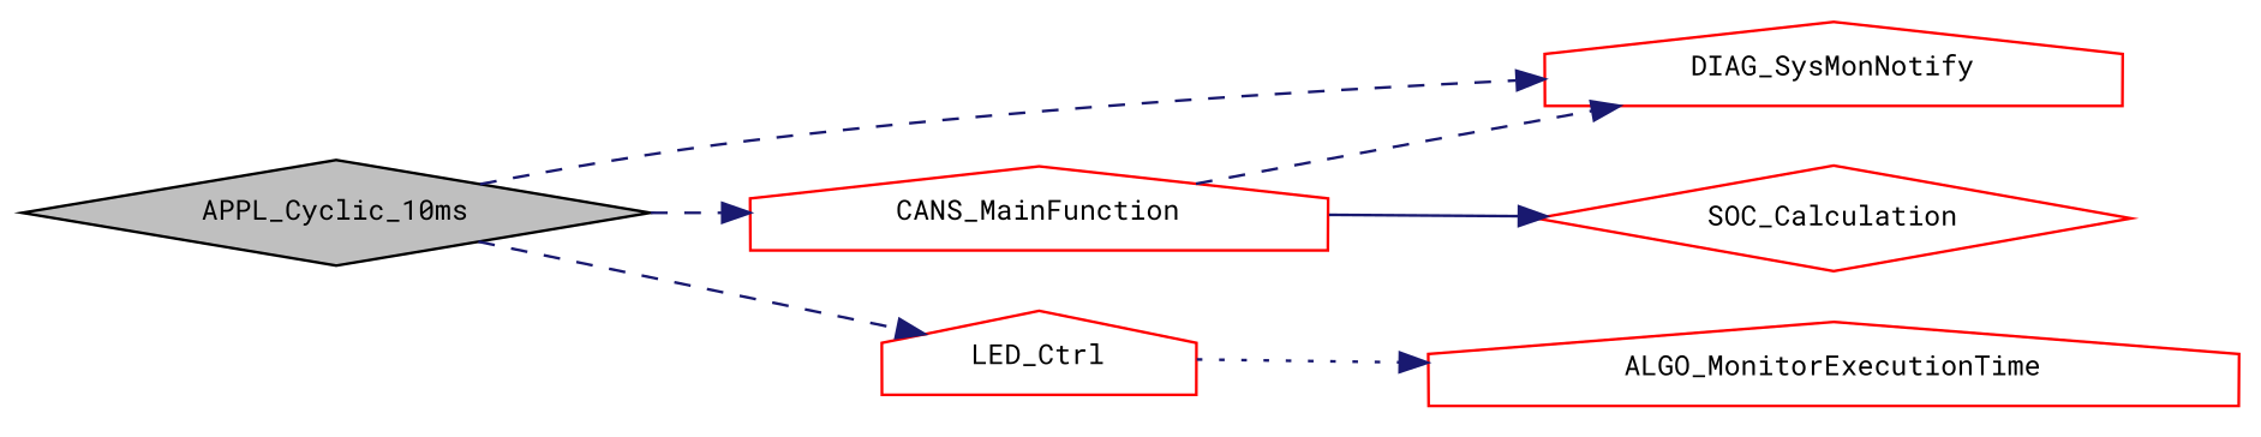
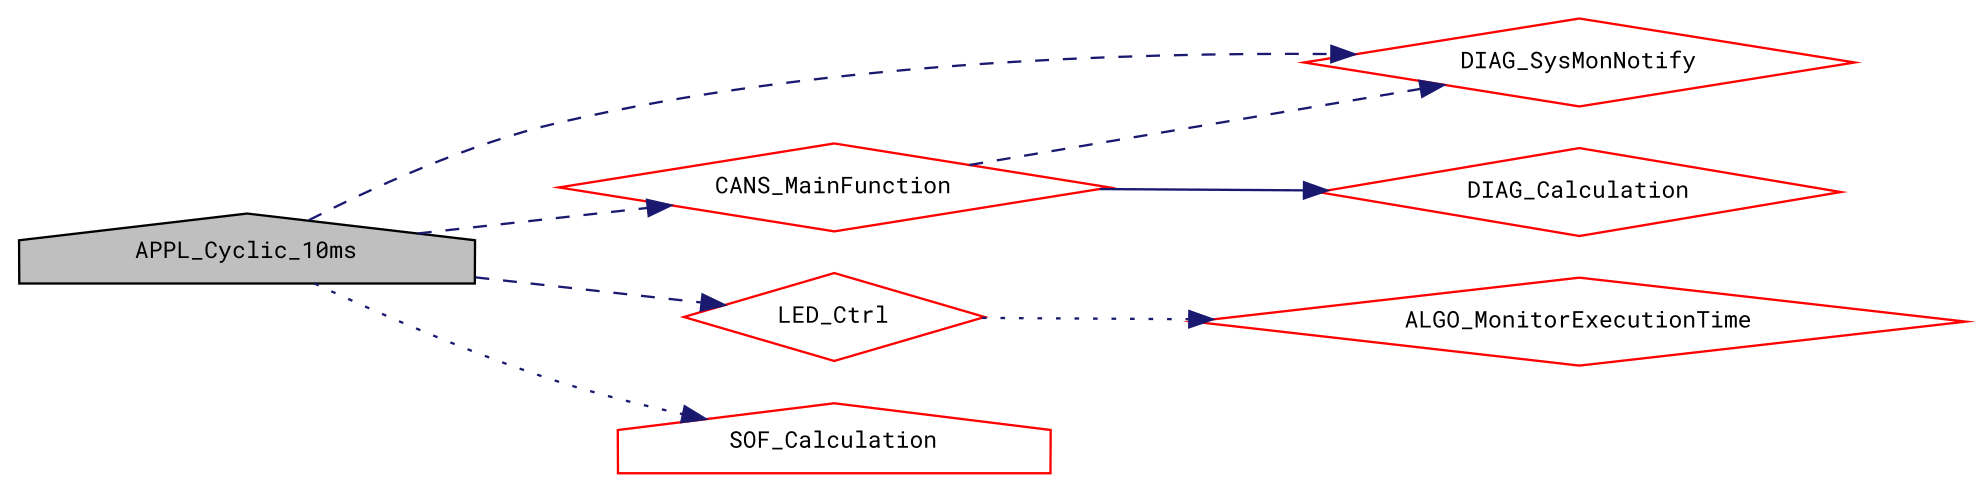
  digraph {
    fontname="Roboto Mono"
    rankdir=LR
    node [color=red fillcolor=white fontname="Roboto Mono" fontsize=10 shape=house style=filled]
    edge [color=midnightblue fontname="Roboto Mono" fontsize=10 labelfontname=Helvetica labelfontsize=10 style=dashed]
-   n1 [color=black fillcolor=grey75 fontcolor=black height=0.2 label=APPL_Cyclic_10ms shape=diamond width=0.4]
-   n2 [height=0.2 label=DIAG_SysMonNotify width=0.4]
-   n3 [height=0.2 label=CANS_MainFunction width=0.4]
-   n4 [height=0.2 label=LED_Ctrl width=0.4]
-   n6 [height=0.2 label=SOC_Calculation shape=diamond width=0.4]
-   n7 [height=0.2 label=ALGO_MonitorExecutionTime width=0.4]
+   n1 [color=black fillcolor=grey75 fontcolor=black height=0.2 label=APPL_Cyclic_10ms width=0.4]
+   n2 [height=0.2 label=DIAG_SysMonNotify shape=diamond width=0.4]
+   n3 [height=0.2 label=CANS_MainFunction shape=diamond width=0.4]
+   n4 [height=0.2 label=LED_Ctrl shape=diamond width=0.4]
+   n5 [height=0.2 label=SOF_Calculation width=0.4]
+   n6 [height=0.2 label=DIAG_Calculation shape=diamond width=0.4]
+   n7 [height=0.2 label=ALGO_MonitorExecutionTime shape=diamond width=0.4]
    n1 -> n2
    n1 -> n3
    n1 -> n4
+   n1 -> n5 [style=dotted]
    n3 -> n2
    n3 -> n6 [style=solid]
    n4 -> n7 [style=dotted]
  }
